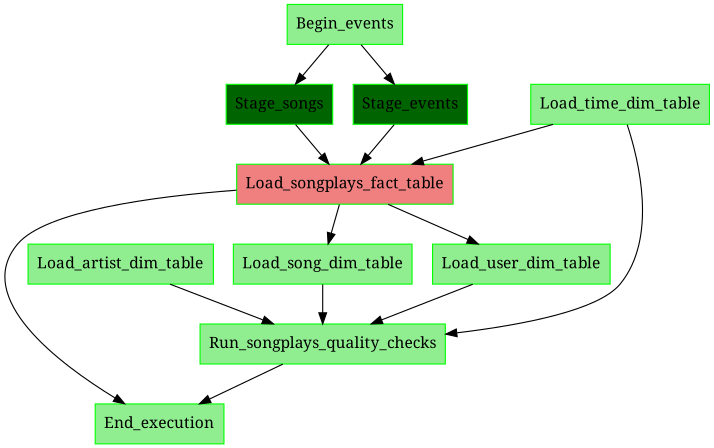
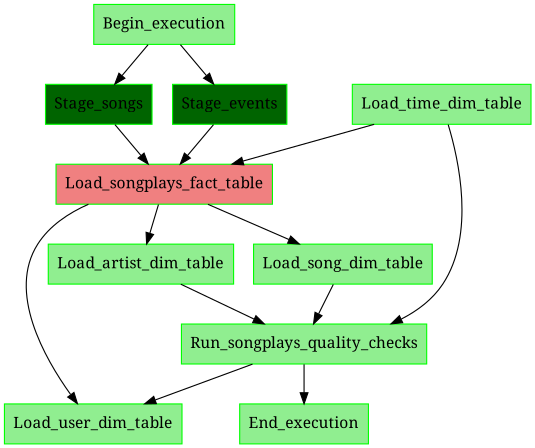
  digraph {
    fontname="Noto Serif"
    node [color=green fillcolor=lightgreen fontcolor=black fontname="Noto Serif" shape=box style=filled]
    edge [fontname="Noto Serif"]
    Stage_events [fillcolor=darkgreen]
-   Begin_execution [label=Begin_events]
+   Begin_execution
    Stage_songs [fillcolor=darkgreen]
    Load_songplays_fact_table [fillcolor=lightcoral]
    Load_song_dim_table
    Load_user_dim_table
    Load_artist_dim_table
    n8 [label=Run_songplays_quality_checks]
    Load_time_dim_table
    End_execution
    Stage_events -> Load_songplays_fact_table
    Begin_execution -> Stage_events
    Begin_execution -> Stage_songs
    Stage_songs -> Load_songplays_fact_table
    Load_songplays_fact_table -> Load_song_dim_table
    Load_songplays_fact_table -> Load_user_dim_table
-   Load_songplays_fact_table -> End_execution
+   Load_songplays_fact_table -> Load_artist_dim_table
    Load_song_dim_table -> n8
-   Load_user_dim_table -> n8
+   n8 -> Load_user_dim_table
    Load_artist_dim_table -> n8
    n8 -> End_execution
    Load_time_dim_table -> Load_songplays_fact_table
    Load_time_dim_table -> n8
  }
